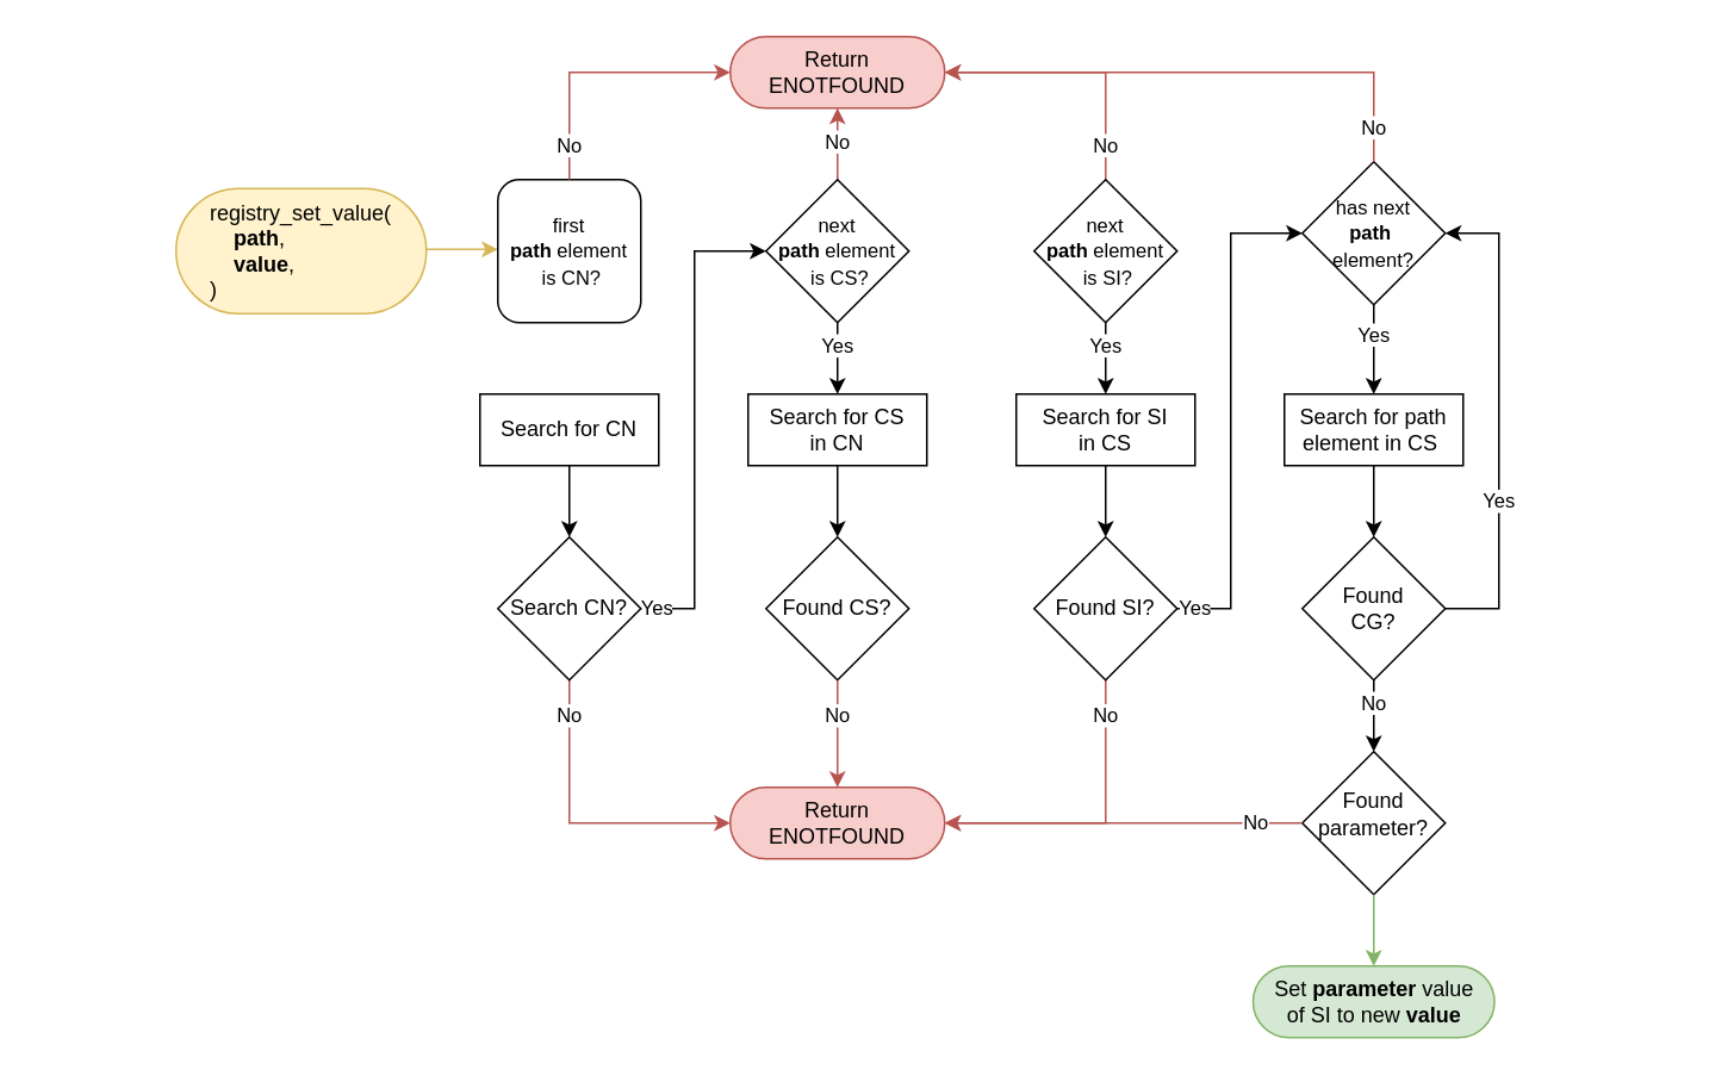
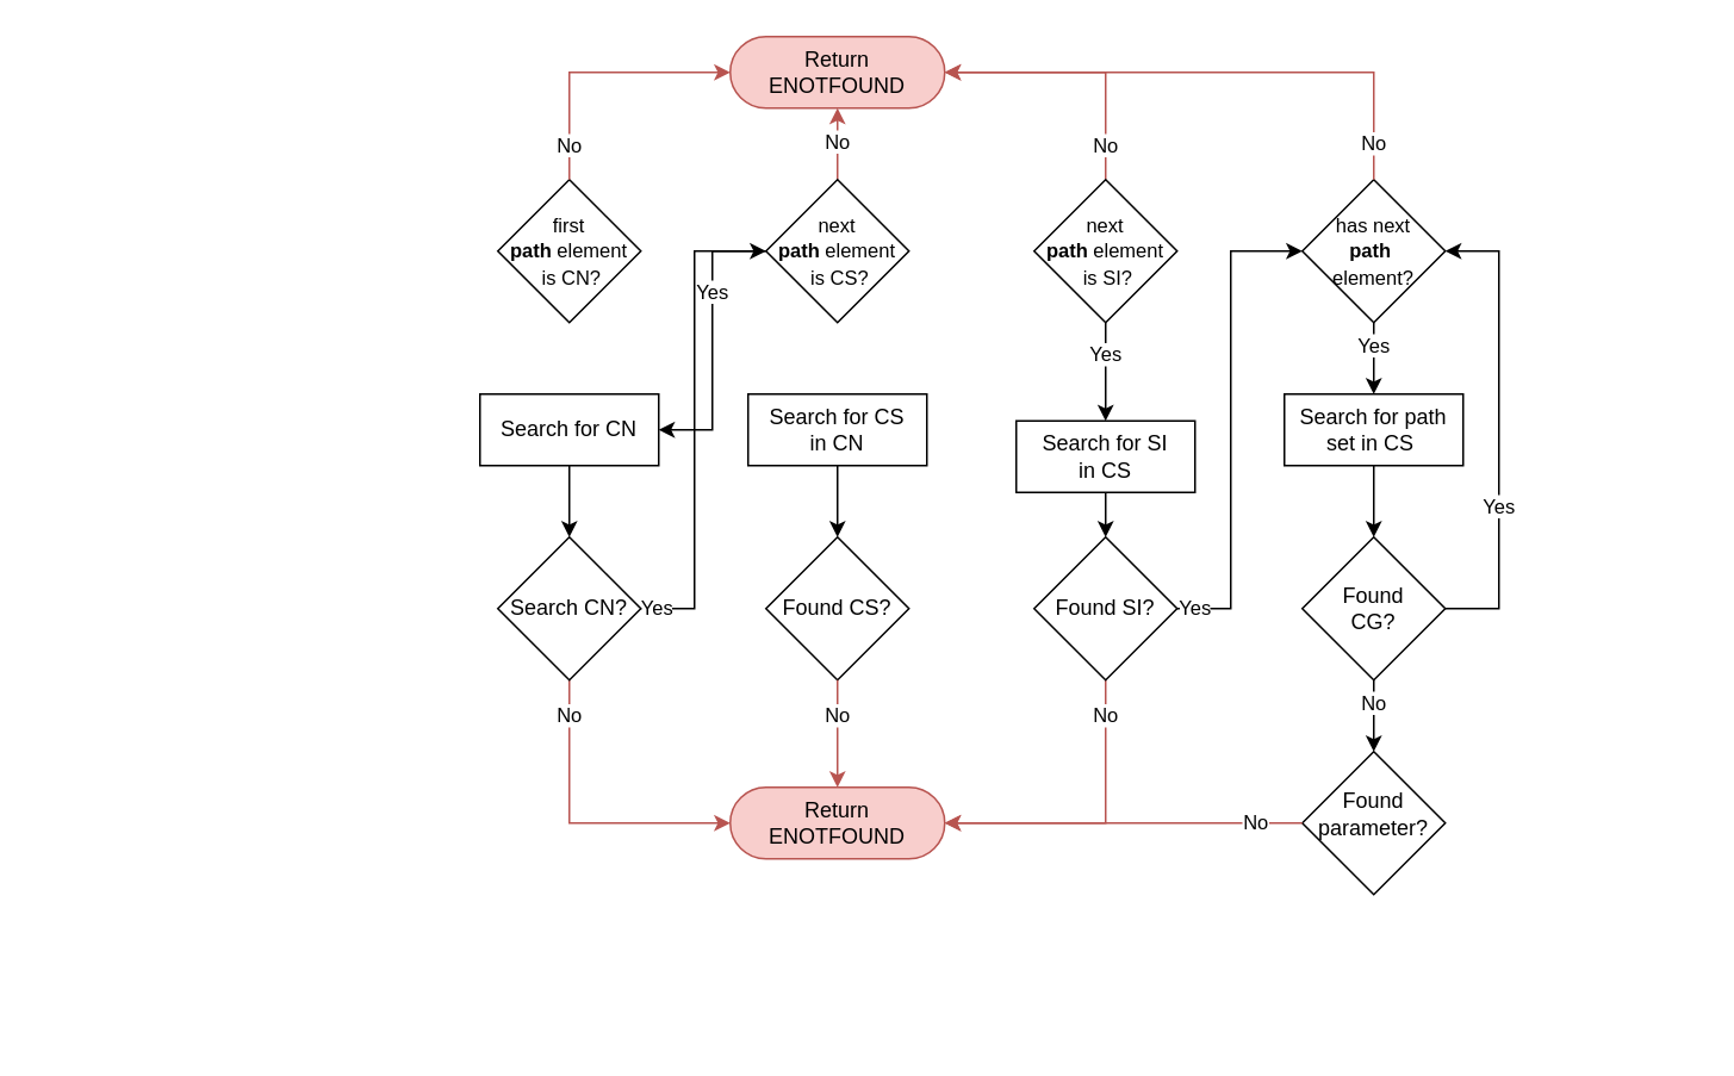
  <mxCell id="0" />
  <mxCell id="1" parent="0" />
- <mxCell id="2" style="edgeStyle=elbowEdgeStyle;rounded=0;html=1;fillColor=#fff2cc;strokeColor=#d6b656;" parent="1" source="39" target="3" edge="1"><mxGeometry relative="1" as="geometry"><mxPoint x="238" y="139" as="sourcePoint" /><mxPoint x="119" y="254" as="targetPoint" /><Array as="points"><mxPoint x="259" y="139" /><mxPoint x="319" y="89" /><mxPoint x="249" y="139" /><mxPoint x="159" y="209" /></Array></mxGeometry></mxCell>
- <mxCell id="3" value="&lt;font style=&quot;font-size: 11px&quot;&gt;first&lt;br&gt;&lt;b&gt;path&amp;nbsp;&lt;/b&gt;element&lt;br&gt;&amp;nbsp;is CN?&lt;/font&gt;" style="whiteSpace=wrap;html=1;rounded=1;" parent="1" vertex="1"><mxGeometry x="278" y="100" width="80" height="80" as="geometry" /></mxCell>
+ <mxCell id="3" value="&lt;font style=&quot;font-size: 11px&quot;&gt;first&lt;br&gt;&lt;b&gt;path&amp;nbsp;&lt;/b&gt;element&lt;br&gt;&amp;nbsp;is CN?&lt;/font&gt;" style="rhombus;whiteSpace=wrap;html=1;" parent="1" vertex="1"><mxGeometry x="278" y="100" width="80" height="80" as="geometry" /></mxCell>
  <mxCell id="4" value="Return&lt;br&gt;ENOTFOUND" style="rounded=1;whiteSpace=wrap;html=1;arcSize=50;fillColor=#f8cecc;strokeColor=#b85450;" parent="1" vertex="1"><mxGeometry x="408" y="20" width="120" height="40" as="geometry" /></mxCell>
  <mxCell id="5" value="No" style="edgeStyle=elbowEdgeStyle;rounded=0;html=1;fillColor=#f8cecc;strokeColor=#b85450;exitX=0.5;exitY=0;exitDx=0;exitDy=0;" parent="1" source="3" target="4" edge="1"><mxGeometry x="-0.748" relative="1" as="geometry"><mxPoint x="328" y="168.38" as="targetPoint" /><mxPoint x="318" y="98.38" as="sourcePoint" /><Array as="points"><mxPoint x="318" y="40" /><mxPoint x="318" y="39" /><mxPoint x="308" y="39" /><mxPoint x="319" y="90" /><mxPoint x="319" y="70" /><mxPoint x="319" y="39" /><mxPoint x="324" y="60" /><mxPoint x="318" y="39.38" /><mxPoint x="318" y="29.38" /><mxPoint x="348" y="29.38" /><mxPoint x="318" y="38.38" /></Array><mxPoint as="offset" /></mxGeometry></mxCell>
- <mxCell id="6" value="Yes" style="rounded=0;html=1;edgeStyle=elbowEdgeStyle;" parent="1" source="24" target="9" edge="1"><mxGeometry x="-0.333" relative="1" as="geometry"><mxPoint x="579" y="139" as="targetPoint" /><mxPoint x="468.857" y="178.357" as="sourcePoint" /><mxPoint as="offset" /></mxGeometry></mxCell>
+ <mxCell id="6" value="Yes" style="rounded=0;html=1;edgeStyle=elbowEdgeStyle;" parent="1" source="24" target="16" edge="1"><mxGeometry x="-0.333" relative="1" as="geometry"><mxPoint x="579" y="139" as="targetPoint" /><mxPoint x="468.857" y="178.357" as="sourcePoint" /><mxPoint as="offset" /></mxGeometry></mxCell>
  <mxCell id="7" value="No" style="edgeStyle=elbowEdgeStyle;rounded=0;html=1;fillColor=#f8cecc;strokeColor=#b85450;" parent="1" source="24" target="4" edge="1"><mxGeometry x="0.038" relative="1" as="geometry"><mxPoint x="558" y="38.88" as="targetPoint" /><mxPoint x="469" y="98.5" as="sourcePoint" /><Array as="points"><mxPoint x="468" y="38.88" /></Array><mxPoint as="offset" /></mxGeometry></mxCell>
  <mxCell id="8" value="No" style="edgeStyle=elbowEdgeStyle;rounded=0;html=1;fillColor=#f8cecc;strokeColor=#b85450;" parent="1" source="25" target="4" edge="1"><mxGeometry x="-0.742" relative="1" as="geometry"><mxPoint x="708.12" y="58.88" as="targetPoint" /><mxPoint x="619" y="98.5" as="sourcePoint" /><Array as="points"><mxPoint x="618" y="40" /><mxPoint x="618" y="20" /><mxPoint x="618" y="39" /><mxPoint x="618" y="39" /><mxPoint x="618" y="50" /><mxPoint x="628" y="50" /><mxPoint x="619" y="60" /><mxPoint x="628" y="60" /><mxPoint x="618" y="39.38" /><mxPoint x="618" y="29.38" /><mxPoint x="618.12" y="58.88" /></Array><mxPoint as="offset" /></mxGeometry></mxCell>
  <mxCell id="9" value="Search for CS&lt;br&gt;in CN" style="rounded=0;whiteSpace=wrap;html=1;" parent="1" vertex="1"><mxGeometry x="418" y="220" width="100" height="40" as="geometry" /></mxCell>
  <mxCell id="10" value="Found CS?" style="rhombus;whiteSpace=wrap;html=1;" parent="1" vertex="1"><mxGeometry x="428" y="300" width="80" height="80" as="geometry" /></mxCell>
  <mxCell id="11" style="edgeStyle=elbowEdgeStyle;rounded=0;html=1;" parent="1" source="9" target="10" edge="1"><mxGeometry relative="1" as="geometry"><mxPoint x="248" y="149" as="sourcePoint" /><mxPoint x="289" y="149" as="targetPoint" /><Array as="points"><mxPoint x="468" y="290" /><mxPoint x="498" y="300" /><mxPoint x="329" y="99" /><mxPoint x="259" y="149" /><mxPoint x="169" y="219" /></Array></mxGeometry></mxCell>
  <mxCell id="12" value="Return&lt;br&gt;ENOTFOUND" style="rounded=1;whiteSpace=wrap;html=1;arcSize=50;fillColor=#f8cecc;strokeColor=#b85450;" parent="1" vertex="1"><mxGeometry x="408" y="440" width="120" height="40" as="geometry" /></mxCell>
  <mxCell id="13" value="No" style="edgeStyle=elbowEdgeStyle;rounded=0;html=1;fillColor=#f8cecc;strokeColor=#b85450;" parent="1" source="19" target="12" edge="1"><mxGeometry x="-0.765" relative="1" as="geometry"><mxPoint x="328.5" y="569" as="targetPoint" /><mxPoint x="318.5" y="500.62" as="sourcePoint" /><Array as="points"><mxPoint x="318" y="380" /><mxPoint x="328" y="380" /><mxPoint x="318.5" y="440" /><mxPoint x="318.5" y="430" /><mxPoint x="348.5" y="430" /><mxPoint x="318.5" y="439" /></Array><mxPoint as="offset" /></mxGeometry></mxCell>
  <mxCell id="14" value="No" style="edgeStyle=elbowEdgeStyle;rounded=0;html=1;fillColor=#f8cecc;strokeColor=#b85450;" parent="1" source="10" target="12" edge="1"><mxGeometry x="-0.333" relative="1" as="geometry"><mxPoint x="558.5" y="439.5" as="targetPoint" /><mxPoint x="469" y="499" as="sourcePoint" /><Array as="points"><mxPoint x="469" y="380" /><mxPoint x="478" y="390" /><mxPoint x="469" y="410" /><mxPoint x="428" y="499" /></Array><mxPoint as="offset" /></mxGeometry></mxCell>
  <mxCell id="15" value="No" style="edgeStyle=elbowEdgeStyle;rounded=0;html=1;fillColor=#f8cecc;strokeColor=#b85450;" parent="1" source="21" target="12" edge="1"><mxGeometry x="-0.765" relative="1" as="geometry"><mxPoint x="708.62" y="459.5" as="targetPoint" /><mxPoint x="619.5" y="499.12" as="sourcePoint" /><Array as="points"><mxPoint x="618" y="390" /><mxPoint x="628" y="390" /><mxPoint x="618.5" y="440" /><mxPoint x="618.5" y="430" /><mxPoint x="618.62" y="459.5" /></Array><mxPoint as="offset" /></mxGeometry></mxCell>
  <mxCell id="16" value="Search for CN" style="rounded=0;whiteSpace=wrap;html=1;" parent="1" vertex="1"><mxGeometry x="268" y="220" width="100" height="40" as="geometry" /></mxCell>
- <mxCell id="17" value="Search for SI&lt;br&gt;in CS" style="rounded=0;whiteSpace=wrap;html=1;" parent="1" vertex="1"><mxGeometry x="568" y="220" width="100" height="40" as="geometry" /></mxCell>
+ <mxCell id="17" value="Search for SI&lt;br&gt;in CS" style="rounded=0;whiteSpace=wrap;html=1;" parent="1" vertex="1"><mxGeometry x="568" y="235" width="100" height="40" as="geometry" /></mxCell>
  <mxCell id="18" value="Yes" style="rounded=0;html=1;edgeStyle=elbowEdgeStyle;" parent="1" source="25" target="17" edge="1"><mxGeometry x="-0.333" relative="1" as="geometry"><mxPoint x="479" y="230" as="targetPoint" /><mxPoint x="619.143" y="178.357" as="sourcePoint" /><mxPoint as="offset" /></mxGeometry></mxCell>
  <mxCell id="19" value="Search CN?" style="rhombus;whiteSpace=wrap;html=1;" parent="1" vertex="1"><mxGeometry x="278" y="300" width="80" height="80" as="geometry" /></mxCell>
  <mxCell id="20" style="edgeStyle=elbowEdgeStyle;rounded=0;html=1;" parent="1" source="16" target="19" edge="1"><mxGeometry relative="1" as="geometry"><mxPoint x="320" y="260" as="sourcePoint" /><mxPoint x="140" y="149" as="targetPoint" /><Array as="points"><mxPoint x="349" y="300" /><mxPoint x="180" y="99" /><mxPoint x="110" y="149" /><mxPoint x="20" y="219" /></Array></mxGeometry></mxCell>
  <mxCell id="21" value="Found SI?" style="rhombus;whiteSpace=wrap;html=1;" parent="1" vertex="1"><mxGeometry x="578" y="300" width="80" height="80" as="geometry" /></mxCell>
  <mxCell id="22" style="edgeStyle=elbowEdgeStyle;rounded=0;html=1;" parent="1" source="17" target="21" edge="1"><mxGeometry relative="1" as="geometry"><mxPoint x="620" y="260" as="sourcePoint" /><mxPoint x="440" y="149" as="targetPoint" /><Array as="points"><mxPoint x="618" y="280" /><mxPoint x="638" y="280" /><mxPoint x="619" y="280" /><mxPoint x="649" y="300" /><mxPoint x="480" y="99" /><mxPoint x="410" y="149" /><mxPoint x="320" y="219" /></Array></mxGeometry></mxCell>
  <mxCell id="23" value="Yes" style="edgeStyle=elbowEdgeStyle;rounded=0;html=1;" parent="1" source="19" target="24" edge="1"><mxGeometry x="-0.934" relative="1" as="geometry"><mxPoint x="329" y="270" as="sourcePoint" /><mxPoint x="429" y="138.5" as="targetPoint" /><Array as="points"><mxPoint x="388" y="190" /><mxPoint x="359" y="310" /><mxPoint x="190" y="109" /><mxPoint x="120" y="159" /><mxPoint x="30" y="229" /></Array><mxPoint as="offset" /></mxGeometry></mxCell>
  <mxCell id="24" value="&lt;font style=&quot;font-size: 11px&quot;&gt;next&lt;br&gt;&lt;b&gt;path&amp;nbsp;&lt;/b&gt;element&lt;br&gt;&amp;nbsp;is CS?&lt;/font&gt;" style="rhombus;whiteSpace=wrap;html=1;" parent="1" vertex="1"><mxGeometry x="428" y="100" width="80" height="80" as="geometry" /></mxCell>
  <mxCell id="25" value="&lt;font style=&quot;font-size: 11px&quot;&gt;next&lt;br&gt;&lt;b&gt;path&amp;nbsp;&lt;/b&gt;element&lt;br&gt;&amp;nbsp;is SI?&lt;/font&gt;" style="rhombus;whiteSpace=wrap;html=1;" parent="1" vertex="1"><mxGeometry x="578" y="100" width="80" height="80" as="geometry" /></mxCell>
- <mxCell id="26" value="Search for path&lt;br&gt;element in CS&amp;nbsp;" style="rounded=0;whiteSpace=wrap;html=1;" parent="1" vertex="1"><mxGeometry x="718" y="220" width="100" height="40" as="geometry" /></mxCell>
+ <mxCell id="26" value="Search for path&lt;br&gt;set in CS&amp;nbsp;" style="rounded=0;whiteSpace=wrap;html=1;" parent="1" vertex="1"><mxGeometry x="718" y="220" width="100" height="40" as="geometry" /></mxCell>
  <mxCell id="27" value="Yes" style="rounded=0;html=1;edgeStyle=elbowEdgeStyle;" parent="1" source="31" target="26" edge="1"><mxGeometry x="-0.333" relative="1" as="geometry"><mxPoint x="629" y="230" as="targetPoint" /><mxPoint x="769.143" y="178.357" as="sourcePoint" /><mxPoint as="offset" /></mxGeometry></mxCell>
  <mxCell id="28" value="Found&lt;br&gt;CG?" style="rhombus;whiteSpace=wrap;html=1;" parent="1" vertex="1"><mxGeometry x="728" y="300" width="80" height="80" as="geometry" /></mxCell>
  <mxCell id="29" style="edgeStyle=elbowEdgeStyle;rounded=0;html=1;" parent="1" source="26" target="28" edge="1"><mxGeometry relative="1" as="geometry"><mxPoint x="770" y="260" as="sourcePoint" /><mxPoint x="590" y="149" as="targetPoint" /><Array as="points"><mxPoint x="768" y="280" /><mxPoint x="788" y="280" /><mxPoint x="769" y="280" /><mxPoint x="799" y="300" /><mxPoint x="630" y="99" /><mxPoint x="560" y="149" /><mxPoint x="470" y="219" /></Array></mxGeometry></mxCell>
  <mxCell id="30" value="Yes" style="edgeStyle=elbowEdgeStyle;rounded=0;html=1;" parent="1" target="31" edge="1"><mxGeometry x="-0.927" relative="1" as="geometry"><mxPoint x="658" y="340" as="sourcePoint" /><mxPoint x="729" y="138.5" as="targetPoint" /><Array as="points"><mxPoint x="688" y="250" /><mxPoint x="678" y="320" /><mxPoint x="509" y="119" /><mxPoint x="439" y="169" /><mxPoint x="349" y="239" /></Array><mxPoint as="offset" /></mxGeometry></mxCell>
- <mxCell id="31" value="&lt;font style=&quot;font-size: 11px&quot;&gt;has next&lt;br&gt;&lt;b&gt;path&amp;nbsp;&lt;br&gt;&lt;/b&gt;element?&lt;br&gt;&lt;/font&gt;" style="rhombus;whiteSpace=wrap;html=1;" parent="1" vertex="1"><mxGeometry x="728" y="90" width="80" height="80" as="geometry" /></mxCell>
+ <mxCell id="31" value="&lt;font style=&quot;font-size: 11px&quot;&gt;has next&lt;br&gt;&lt;b&gt;path&amp;nbsp;&lt;br&gt;&lt;/b&gt;element?&lt;br&gt;&lt;/font&gt;" style="rhombus;whiteSpace=wrap;html=1;" parent="1" vertex="1"><mxGeometry x="728" y="100" width="80" height="80" as="geometry" /></mxCell>
  <mxCell id="32" value="No" style="edgeStyle=elbowEdgeStyle;rounded=0;html=1;fillColor=#f8cecc;strokeColor=#b85450;" parent="1" source="31" target="4" edge="1"><mxGeometry x="-0.867" relative="1" as="geometry"><mxPoint x="618" y="40" as="targetPoint" /><mxPoint x="628" y="110" as="sourcePoint" /><Array as="points"><mxPoint x="768" y="80" /><mxPoint x="628" y="49" /><mxPoint x="628" y="60" /><mxPoint x="638" y="60" /><mxPoint x="629" y="70" /><mxPoint x="638" y="70" /><mxPoint x="628" y="49.38" /><mxPoint x="628" y="39.38" /><mxPoint x="628.12" y="68.88" /></Array><mxPoint as="offset" /></mxGeometry></mxCell>
  <mxCell id="33" value="Yes" style="rounded=0;html=1;edgeStyle=elbowEdgeStyle;" parent="1" source="28" target="31" edge="1"><mxGeometry x="-0.333" relative="1" as="geometry"><mxPoint x="778.167" y="230" as="targetPoint" /><mxPoint x="778.167" y="189.833" as="sourcePoint" /><mxPoint as="offset" /><Array as="points"><mxPoint x="838" y="240" /></Array></mxGeometry></mxCell>
  <mxCell id="34" value="No" style="rounded=0;html=1;edgeStyle=elbowEdgeStyle;" parent="1" source="28" target="35" edge="1"><mxGeometry x="-0.333" relative="1" as="geometry"><mxPoint x="858" y="470" as="targetPoint" /><mxPoint x="818" y="350" as="sourcePoint" /><mxPoint as="offset" /><Array as="points"><mxPoint x="768" y="420" /><mxPoint x="928" y="450" /><mxPoint x="848" y="250" /></Array></mxGeometry></mxCell>
  <mxCell id="35" value="&lt;br&gt;Found&lt;br&gt;parameter?" style="rhombus;whiteSpace=wrap;html=1;horizontal=1;verticalAlign=top;" parent="1" vertex="1"><mxGeometry x="728" y="420" width="80" height="80" as="geometry" /></mxCell>
  <mxCell id="36" value="No" style="edgeStyle=elbowEdgeStyle;rounded=0;html=1;fillColor=#f8cecc;strokeColor=#b85450;" parent="1" source="35" target="12" edge="1"><mxGeometry x="-0.742" relative="1" as="geometry"><mxPoint x="538.5" y="450" as="targetPoint" /><mxPoint x="628" y="390" as="sourcePoint" /><Array as="points"><mxPoint x="628" y="460" /><mxPoint x="458" y="520" /><mxPoint x="668" y="460" /><mxPoint x="628" y="400" /><mxPoint x="638" y="400" /><mxPoint x="628.5" y="450" /><mxPoint x="628.5" y="440" /><mxPoint x="628.62" y="469.5" /></Array><mxPoint as="offset" /></mxGeometry></mxCell>
- <mxCell id="37" value="Set&amp;nbsp;&lt;b&gt;parameter&lt;/b&gt;&amp;nbsp;value&lt;br&gt;of SI to new&amp;nbsp;&lt;b&gt;value&lt;/b&gt;" style="rounded=1;whiteSpace=wrap;html=1;arcSize=50;fillColor=#d5e8d4;strokeColor=#82b366;" parent="1" vertex="1"><mxGeometry x="700.5" y="540" width="135" height="40" as="geometry" /></mxCell>
- <mxCell id="38" value="" style="rounded=0;html=1;edgeStyle=elbowEdgeStyle;fillColor=#d5e8d4;strokeColor=#82b366;" parent="1" source="35" target="37" edge="1"><mxGeometry x="-0.333" relative="1" as="geometry"><mxPoint x="858" y="390" as="targetPoint" /><mxPoint x="768" y="500" as="sourcePoint" /><mxPoint as="offset" /><Array as="points"><mxPoint x="768" y="530" /><mxPoint x="948" y="390" /><mxPoint x="948" y="390" /><mxPoint x="868" y="190" /></Array></mxGeometry></mxCell>
- <mxCell id="39" value="&lt;div style=&quot;text-align: left&quot;&gt;registry_set_value(&lt;br&gt;&lt;b&gt;&amp;nbsp; &amp;nbsp; path&lt;/b&gt;,&lt;/div&gt;&lt;div style=&quot;text-align: left&quot;&gt;&amp;nbsp; &amp;nbsp;&amp;nbsp;&lt;b&gt;value&lt;/b&gt;,&lt;br&gt;)&lt;/div&gt;" style="rounded=1;whiteSpace=wrap;html=1;arcSize=50;fillColor=#fff2cc;strokeColor=#d6b656;" parent="1" vertex="1"><mxGeometry x="98" y="105" width="140" height="70" as="geometry" /></mxCell>
